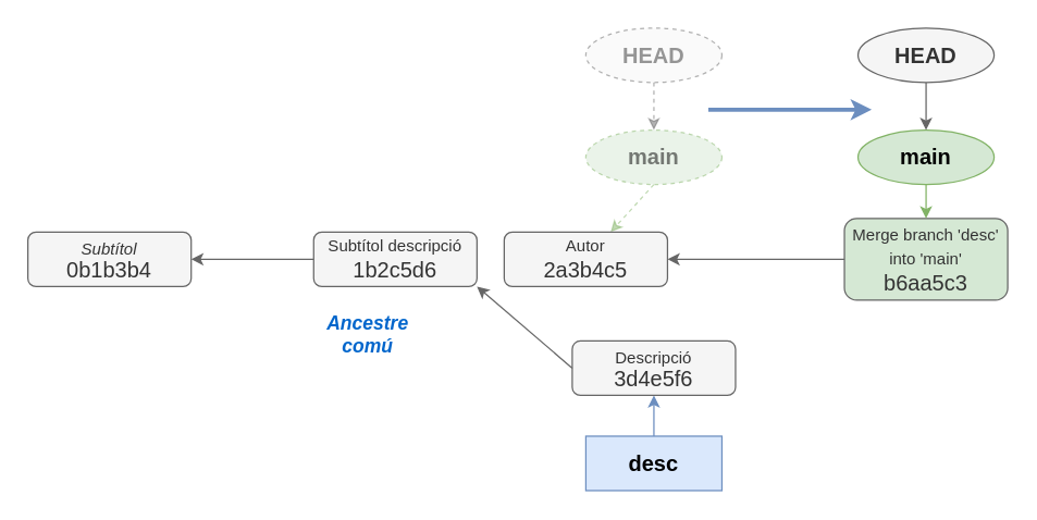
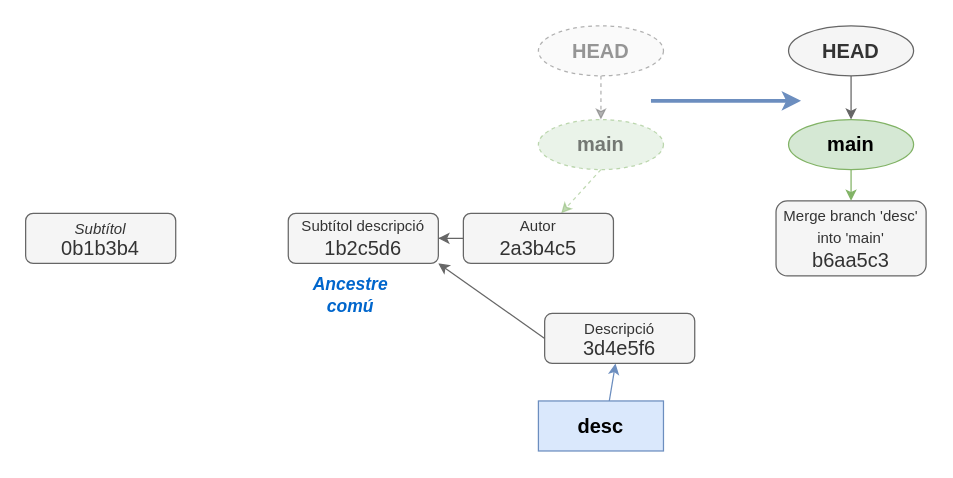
  <mxCell id="0" />
  <mxCell id="1" parent="0" />
- <mxCell id="2" value="&lt;font color=&quot;#0066cc&quot; style=&quot;font-size: 14px;&quot;&gt;&lt;b&gt;Ancestre comú&lt;/b&gt;&lt;/font&gt;" style="text;html=1;strokeColor=none;fillColor=none;align=center;verticalAlign=middle;whiteSpace=wrap;rounded=0;fontStyle=2" vertex="1" parent="1"><mxGeometry x="240" y="230" width="60" height="30" as="geometry" /></mxCell>
+ <mxCell id="2" value="&lt;font color=&quot;#0066cc&quot; style=&quot;font-size: 14px;&quot;&gt;&lt;b&gt;Ancestre comú&lt;/b&gt;&lt;/font&gt;" style="text;html=1;strokeColor=none;fillColor=none;align=center;verticalAlign=middle;whiteSpace=wrap;rounded=0;fontStyle=2" vertex="1" parent="1"><mxGeometry x="250" y="220" width="60" height="30" as="geometry" /></mxCell>
  <mxCell id="3" value="&lt;div style=&quot;line-height: 100%;&quot;&gt;&lt;span style=&quot;background-color: initial;&quot;&gt;&lt;span style=&quot;font-size: 12px;&quot;&gt;&lt;i&gt;Subtítol&lt;/i&gt;&lt;/span&gt;&lt;/span&gt;&lt;/div&gt;&lt;div style=&quot;line-height: 100%;&quot;&gt;&lt;span style=&quot;background-color: initial;&quot;&gt;0b1b3b4&lt;/span&gt;&lt;br&gt;&lt;/div&gt;" style="rounded=1;whiteSpace=wrap;html=1;fontSize=16;fillColor=#f5f5f5;strokeColor=#666666;fontColor=#333333;" vertex="1" parent="1"><mxGeometry x="20" y="170" width="120" height="40" as="geometry" /></mxCell>
  <mxCell id="4" style="rounded=0;orthogonalLoop=1;jettySize=auto;html=1;exitX=0.5;exitY=1;exitDx=0;exitDy=0;fillColor=#dae8fc;strokeColor=#6c8ebf;" edge="1" parent="1" source="5" target="13"><mxGeometry relative="1" as="geometry"><mxPoint x="480" y="290" as="targetPoint" /></mxGeometry></mxCell>
  <mxCell id="5" value="desc" style="whiteSpace=wrap;html=1;fillColor=#dae8fc;strokeColor=#6c8ebf;fontSize=16;fontStyle=1;rounded=0;" vertex="1" parent="1"><mxGeometry x="430" y="320" width="100" height="40" as="geometry" /></mxCell>
- <mxCell id="6" style="edgeStyle=orthogonalEdgeStyle;rounded=0;orthogonalLoop=1;jettySize=auto;html=1;exitX=0;exitY=0.5;exitDx=0;exitDy=0;fillColor=#f5f5f5;strokeColor=#666666;" edge="1" parent="1" source="7" target="3"><mxGeometry relative="1" as="geometry" /></mxCell>
  <mxCell id="7" value="&lt;div style=&quot;line-height: 100%;&quot;&gt;&lt;font style=&quot;font-size: 12px;&quot;&gt;Subtítol descripció&lt;/font&gt;&lt;/div&gt;1b2c5d6" style="rounded=1;whiteSpace=wrap;html=1;fontSize=16;fillColor=#f5f5f5;strokeColor=#666666;fontColor=#333333;" vertex="1" parent="1"><mxGeometry x="230" y="170" width="120" height="40" as="geometry" /></mxCell>
  <mxCell id="8" style="rounded=0;orthogonalLoop=1;jettySize=auto;html=1;exitX=0.5;exitY=1;exitDx=0;exitDy=0;fillColor=#d5e8d4;strokeColor=#82b366;opacity=50;dashed=1;textOpacity=50;" edge="1" parent="1" source="9" target="14"><mxGeometry relative="1" as="geometry"><mxPoint x="480" y="170" as="targetPoint" /></mxGeometry></mxCell>
  <mxCell id="9" value="main" style="ellipse;whiteSpace=wrap;html=1;fillColor=#d5e8d4;strokeColor=#82b366;fontSize=16;fontStyle=1;opacity=50;dashed=1;textOpacity=50;" vertex="1" parent="1"><mxGeometry x="430" y="95" width="100" height="40" as="geometry" /></mxCell>
  <mxCell id="10" style="edgeStyle=orthogonalEdgeStyle;rounded=0;orthogonalLoop=1;jettySize=auto;html=1;exitX=0.5;exitY=1;exitDx=0;exitDy=0;fillColor=#f5f5f5;strokeColor=#666666;entryX=0.5;entryY=0;entryDx=0;entryDy=0;opacity=50;dashed=1;textOpacity=50;" edge="1" parent="1" source="11" target="9"><mxGeometry relative="1" as="geometry" /></mxCell>
  <mxCell id="11" value="HEAD" style="ellipse;whiteSpace=wrap;html=1;fillColor=#f5f5f5;strokeColor=#666666;fontSize=16;fontStyle=1;fontColor=#333333;opacity=50;dashed=1;textOpacity=50;" vertex="1" parent="1"><mxGeometry x="430" y="20" width="100" height="40" as="geometry" /></mxCell>
- <mxCell id="13" value="&lt;div style=&quot;line-height: 100%;&quot;&gt;&lt;span style=&quot;background-color: initial;&quot;&gt;&lt;span style=&quot;font-size: 12px;&quot;&gt;Descripció&lt;/span&gt;&lt;/span&gt;&lt;/div&gt;&lt;div style=&quot;line-height: 100%;&quot;&gt;&lt;span style=&quot;background-color: initial;&quot;&gt;3d4e5f6&lt;/span&gt;&lt;br&gt;&lt;/div&gt;" style="rounded=1;whiteSpace=wrap;html=1;fontSize=16;fillColor=#f5f5f5;strokeColor=#666666;fontColor=#333333;" vertex="1" parent="1"><mxGeometry x="420" y="250" width="120" height="40" as="geometry" /></mxCell>
+ <mxCell id="12" style="edgeStyle=orthogonalEdgeStyle;rounded=0;orthogonalLoop=1;jettySize=auto;html=1;fillColor=#f5f5f5;strokeColor=#666666;" edge="1" parent="1" source="14" target="7"><mxGeometry relative="1" as="geometry"><mxPoint x="420" y="190" as="sourcePoint" /><mxPoint x="150" y="200" as="targetPoint" /></mxGeometry></mxCell>
+ <mxCell id="13" value="&lt;div style=&quot;line-height: 100%;&quot;&gt;&lt;span style=&quot;background-color: initial;&quot;&gt;&lt;span style=&quot;font-size: 12px;&quot;&gt;Descripció&lt;/span&gt;&lt;/span&gt;&lt;/div&gt;&lt;div style=&quot;line-height: 100%;&quot;&gt;&lt;span style=&quot;background-color: initial;&quot;&gt;3d4e5f6&lt;/span&gt;&lt;br&gt;&lt;/div&gt;" style="rounded=1;whiteSpace=wrap;html=1;fontSize=16;fillColor=#f5f5f5;strokeColor=#666666;fontColor=#333333;" vertex="1" parent="1"><mxGeometry x="435" y="250" width="120" height="40" as="geometry" /></mxCell>
  <mxCell id="14" value="&lt;div style=&quot;line-height: 100%;&quot;&gt;&lt;font style=&quot;font-size: 12px;&quot;&gt;Autor&lt;/font&gt;&lt;/div&gt;2a3b4c5" style="rounded=1;whiteSpace=wrap;html=1;fontSize=16;fillColor=#f5f5f5;strokeColor=#666666;fontColor=#333333;" vertex="1" parent="1"><mxGeometry x="370" y="170" width="120" height="40" as="geometry" /></mxCell>
  <mxCell id="15" style="rounded=0;orthogonalLoop=1;jettySize=auto;html=1;fillColor=#f5f5f5;strokeColor=#666666;exitX=0;exitY=0.5;exitDx=0;exitDy=0;entryX=1;entryY=1;entryDx=0;entryDy=0;" edge="1" parent="1" source="13" target="7"><mxGeometry relative="1" as="geometry"><mxPoint x="430" y="200" as="sourcePoint" /><mxPoint x="350" y="200" as="targetPoint" /></mxGeometry></mxCell>
- <mxCell id="16" value="&lt;div style=&quot;line-height: 100%;&quot;&gt;&lt;font style=&quot;font-size: 12px;&quot;&gt;Merge branch 'desc' into 'main'&lt;/font&gt;&lt;/div&gt;b6aa5c3" style="rounded=1;whiteSpace=wrap;html=1;fontSize=16;fillColor=#d5e8d4;strokeColor=#666666;fontColor=#333333;" vertex="1" parent="1"><mxGeometry x="620" y="160" width="120" height="60" as="geometry" /></mxCell>
- <mxCell id="17" style="edgeStyle=orthogonalEdgeStyle;rounded=0;orthogonalLoop=1;jettySize=auto;html=1;fillColor=#f5f5f5;strokeColor=#666666;" edge="1" parent="1" source="16" target="14"><mxGeometry relative="1" as="geometry"><mxPoint x="430" y="200" as="sourcePoint" /><mxPoint x="350" y="200" as="targetPoint" /></mxGeometry></mxCell>
+ <mxCell id="16" value="&lt;div style=&quot;line-height: 100%;&quot;&gt;&lt;font style=&quot;font-size: 12px;&quot;&gt;Merge branch 'desc' into 'main'&lt;/font&gt;&lt;/div&gt;b6aa5c3" style="rounded=1;whiteSpace=wrap;html=1;fontSize=16;fillColor=#f5f5f5;strokeColor=#666666;fontColor=#333333;" vertex="1" parent="1"><mxGeometry x="620" y="160" width="120" height="60" as="geometry" /></mxCell>
  <mxCell id="18" style="rounded=0;orthogonalLoop=1;jettySize=auto;html=1;exitX=0.5;exitY=1;exitDx=0;exitDy=0;fillColor=#d5e8d4;strokeColor=#82b366;" edge="1" parent="1" source="19" target="16"><mxGeometry relative="1" as="geometry"><mxPoint x="680" y="160" as="targetPoint" /></mxGeometry></mxCell>
  <mxCell id="19" value="main" style="ellipse;whiteSpace=wrap;html=1;fillColor=#d5e8d4;strokeColor=#82b366;fontSize=16;fontStyle=1" vertex="1" parent="1"><mxGeometry x="630" y="95" width="100" height="40" as="geometry" /></mxCell>
  <mxCell id="20" style="edgeStyle=orthogonalEdgeStyle;rounded=0;orthogonalLoop=1;jettySize=auto;html=1;exitX=0.5;exitY=1;exitDx=0;exitDy=0;fillColor=#f5f5f5;strokeColor=#666666;entryX=0.5;entryY=0;entryDx=0;entryDy=0;" edge="1" parent="1" source="21" target="19"><mxGeometry relative="1" as="geometry" /></mxCell>
  <mxCell id="21" value="HEAD" style="ellipse;whiteSpace=wrap;html=1;fillColor=#f5f5f5;strokeColor=#666666;fontSize=16;fontStyle=1;fontColor=#333333;" vertex="1" parent="1"><mxGeometry x="630" y="20" width="100" height="40" as="geometry" /></mxCell>
  <mxCell id="22" value="" style="endArrow=classic;html=1;rounded=0;strokeWidth=3;fillColor=#dae8fc;strokeColor=#6c8ebf;" edge="1" parent="1"><mxGeometry width="50" height="50" relative="1" as="geometry"><mxPoint x="520" y="80" as="sourcePoint" /><mxPoint x="640" y="80" as="targetPoint" /></mxGeometry></mxCell>
